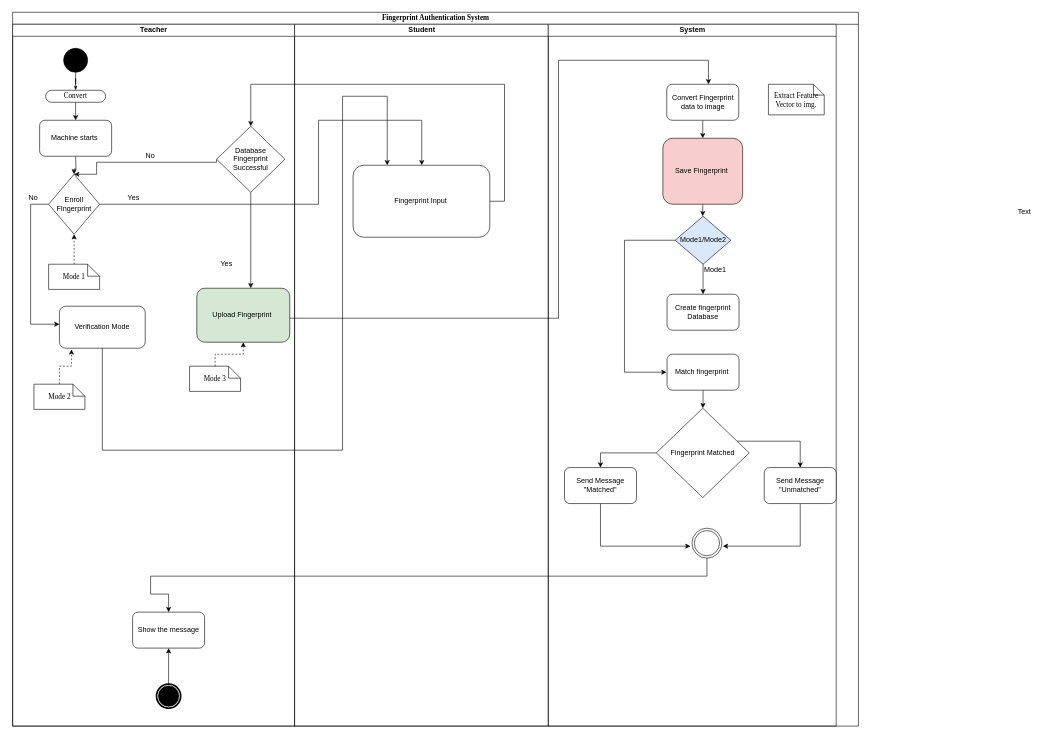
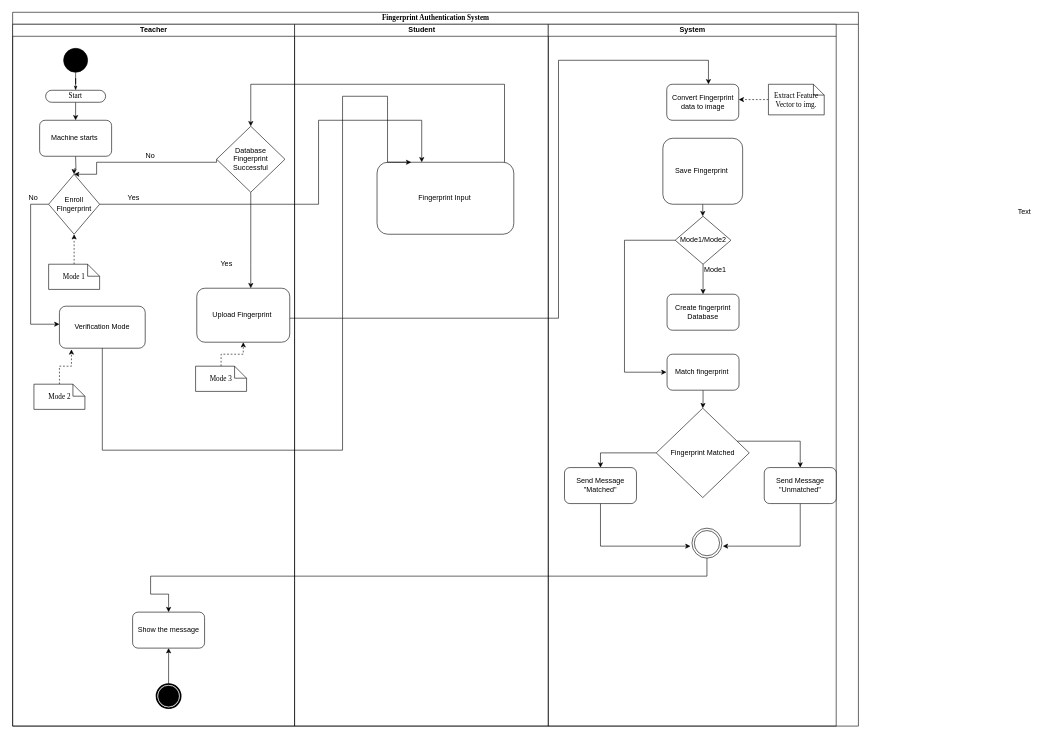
  <mxCell id="0" />
  <mxCell id="1" parent="0" />
  <mxCell id="2" value="Fingerprint Authentication System" style="swimlane;html=1;childLayout=stackLayout;startSize=20;rounded=0;shadow=0;comic=0;labelBackgroundColor=none;strokeColor=#000000;strokeWidth=1;fillColor=#ffffff;fontFamily=Verdana;fontSize=12;fontColor=#000000;align=center;" parent="1" vertex="1"><mxGeometry x="20" y="20" width="1410" height="1190" as="geometry" /></mxCell>
  <mxCell id="3" value="" style="edgeStyle=orthogonalEdgeStyle;rounded=0;orthogonalLoop=1;jettySize=auto;html=1;" edge="1" parent="2" source="33" target="23"><mxGeometry relative="1" as="geometry"><Array as="points"><mxPoint x="820" y="315" /><mxPoint x="820" y="120" /><mxPoint x="397" y="120" /></Array></mxGeometry></mxCell>
  <mxCell id="4" value="" style="edgeStyle=orthogonalEdgeStyle;rounded=0;orthogonalLoop=1;jettySize=auto;html=1;" edge="1" parent="2" source="24"><mxGeometry relative="1" as="geometry"><mxPoint x="1160" y="120" as="targetPoint" /><Array as="points"><mxPoint x="910" y="510" /><mxPoint x="910" y="80" /><mxPoint x="1160" y="80" /></Array></mxGeometry></mxCell>
  <mxCell id="5" value="Teacher" style="swimlane;html=1;startSize=20;" parent="2" vertex="1"><mxGeometry y="20" width="470" height="1170" as="geometry" /></mxCell>
  <mxCell id="6" value="" style="edgeStyle=orthogonalEdgeStyle;rounded=0;orthogonalLoop=1;jettySize=auto;html=1;dashed=1;" edge="1" parent="5" source="7" target="13"><mxGeometry relative="1" as="geometry"><mxPoint x="55" y="320" as="targetPoint" /></mxGeometry></mxCell>
  <mxCell id="7" value="Mode 1" style="shape=note;whiteSpace=wrap;html=1;rounded=0;shadow=0;comic=0;labelBackgroundColor=none;strokeColor=#000000;strokeWidth=1;fillColor=#ffffff;fontFamily=Verdana;fontSize=12;fontColor=#000000;align=center;size=20;" parent="5" vertex="1"><mxGeometry x="60" y="400" width="85" height="42" as="geometry" /></mxCell>
  <mxCell id="8" value="" style="ellipse;whiteSpace=wrap;html=1;rounded=0;shadow=0;comic=0;labelBackgroundColor=none;strokeColor=#000000;strokeWidth=1;fillColor=#000000;fontFamily=Verdana;fontSize=12;fontColor=#000000;align=center;" parent="5" vertex="1"><mxGeometry x="85" y="40" width="40" height="40" as="geometry" /></mxCell>
  <mxCell id="9" value="" style="edgeStyle=orthogonalEdgeStyle;rounded=0;orthogonalLoop=1;jettySize=auto;html=1;" edge="1" parent="5" source="10"><mxGeometry relative="1" as="geometry"><mxPoint x="105" y="160" as="targetPoint" /></mxGeometry></mxCell>
- <mxCell id="10" value="Convert" style="rounded=1;whiteSpace=wrap;html=1;shadow=0;comic=0;labelBackgroundColor=none;strokeColor=#000000;strokeWidth=1;fillColor=#ffffff;fontFamily=Verdana;fontSize=12;fontColor=#000000;align=center;arcSize=50;" parent="5" vertex="1"><mxGeometry x="55" y="110" width="100" height="20" as="geometry" /></mxCell>
+ <mxCell id="10" value="Start" style="rounded=1;whiteSpace=wrap;html=1;shadow=0;comic=0;labelBackgroundColor=none;strokeColor=#000000;strokeWidth=1;fillColor=#ffffff;fontFamily=Verdana;fontSize=12;fontColor=#000000;align=center;arcSize=50;" parent="5" vertex="1"><mxGeometry x="55" y="110" width="100" height="20" as="geometry" /></mxCell>
  <mxCell id="11" style="edgeStyle=orthogonalEdgeStyle;rounded=0;html=1;labelBackgroundColor=none;startArrow=none;startFill=0;startSize=5;endArrow=classicThin;endFill=1;endSize=5;jettySize=auto;orthogonalLoop=1;strokeColor=#000000;strokeWidth=1;fontFamily=Verdana;fontSize=12;fontColor=#000000;" parent="5" source="8" target="10" edge="1"><mxGeometry relative="1" as="geometry" /></mxCell>
  <mxCell id="12" value="" style="edgeStyle=orthogonalEdgeStyle;rounded=0;orthogonalLoop=1;jettySize=auto;html=1;" edge="1" parent="5" target="13"><mxGeometry relative="1" as="geometry"><mxPoint x="105" y="220" as="sourcePoint" /></mxGeometry></mxCell>
  <mxCell id="13" value="Enroll FIngerprint" style="rhombus;whiteSpace=wrap;html=1;direction=south;" vertex="1" parent="5"><mxGeometry x="60" y="250" width="85" height="100" as="geometry" /></mxCell>
  <mxCell id="14" value="Yes" style="text;html=1;resizable=0;points=[];autosize=1;align=left;verticalAlign=top;spacingTop=-4;" vertex="1" parent="5"><mxGeometry x="190" y="280" width="40" height="20" as="geometry" /></mxCell>
  <mxCell id="15" value="" style="edgeStyle=orthogonalEdgeStyle;rounded=0;orthogonalLoop=1;jettySize=auto;html=1;exitX=0.5;exitY=1;exitDx=0;exitDy=0;" edge="1" parent="5" source="13" target="18"><mxGeometry relative="1" as="geometry"><mxPoint x="40" y="500" as="targetPoint" /><Array as="points"><mxPoint x="30" y="300" /><mxPoint x="30" y="500" /></Array></mxGeometry></mxCell>
  <mxCell id="16" value="No" style="text;html=1;resizable=0;points=[];autosize=1;align=left;verticalAlign=top;spacingTop=-4;" vertex="1" parent="5"><mxGeometry x="25" y="280" width="30" height="20" as="geometry" /></mxCell>
  <mxCell id="17" value="&lt;span style=&quot;white-space: normal&quot;&gt;Machine starts&amp;nbsp;&lt;/span&gt;" style="rounded=1;whiteSpace=wrap;html=1;" vertex="1" parent="5"><mxGeometry x="45" y="160" width="120" height="60" as="geometry" /></mxCell>
  <mxCell id="18" value="Verification Mode" style="rounded=1;whiteSpace=wrap;html=1;" vertex="1" parent="5"><mxGeometry x="78" y="470" width="143" height="70" as="geometry" /></mxCell>
  <mxCell id="19" value="" style="edgeStyle=orthogonalEdgeStyle;rounded=0;orthogonalLoop=1;jettySize=auto;html=1;dashed=1;entryX=0.14;entryY=1.029;entryDx=0;entryDy=0;entryPerimeter=0;" edge="1" parent="5" source="20" target="18"><mxGeometry relative="1" as="geometry"><mxPoint x="100" y="550" as="targetPoint" /></mxGeometry></mxCell>
  <mxCell id="20" value="Mode 2" style="shape=note;whiteSpace=wrap;html=1;rounded=0;shadow=0;comic=0;labelBackgroundColor=none;strokeColor=#000000;strokeWidth=1;fillColor=#ffffff;fontFamily=Verdana;fontSize=12;fontColor=#000000;align=center;size=20;" vertex="1" parent="5"><mxGeometry x="35.5" y="600" width="85" height="42" as="geometry" /></mxCell>
  <mxCell id="21" value="" style="edgeStyle=orthogonalEdgeStyle;rounded=0;orthogonalLoop=1;jettySize=auto;html=1;exitX=0.5;exitY=1;exitDx=0;exitDy=0;entryX=0;entryY=0.5;entryDx=0;entryDy=0;" edge="1" parent="5" source="23" target="13"><mxGeometry relative="1" as="geometry"><mxPoint x="110" y="250" as="targetPoint" /><Array as="points"><mxPoint x="340" y="230" /><mxPoint x="140" y="230" /><mxPoint x="140" y="250" /></Array></mxGeometry></mxCell>
  <mxCell id="22" value="" style="edgeStyle=orthogonalEdgeStyle;rounded=0;orthogonalLoop=1;jettySize=auto;html=1;" edge="1" parent="5" source="23" target="24"><mxGeometry relative="1" as="geometry"><Array as="points"><mxPoint x="397" y="400" /><mxPoint x="397" y="400" /></Array></mxGeometry></mxCell>
  <mxCell id="23" value="Database Fingerprint&lt;br&gt;Successful" style="rhombus;whiteSpace=wrap;html=1;direction=south;" vertex="1" parent="5"><mxGeometry x="340" y="170" width="114" height="110" as="geometry" /></mxCell>
- <mxCell id="24" value="Upload Fingerprint&amp;nbsp;" style="rounded=1;whiteSpace=wrap;html=1;fillColor=#d5e8d4;" vertex="1" parent="5"><mxGeometry x="307" y="440" width="155" height="90" as="geometry" /></mxCell>
+ <mxCell id="24" value="Upload Fingerprint&amp;nbsp;" style="rounded=1;whiteSpace=wrap;html=1;" vertex="1" parent="5"><mxGeometry x="307" y="440" width="155" height="90" as="geometry" /></mxCell>
  <mxCell id="25" value="Yes" style="text;html=1;resizable=0;points=[];autosize=1;align=left;verticalAlign=top;spacingTop=-4;" vertex="1" parent="5"><mxGeometry x="344.5" y="390" width="40" height="20" as="geometry" /></mxCell>
  <mxCell id="26" value="" style="edgeStyle=orthogonalEdgeStyle;rounded=0;orthogonalLoop=1;jettySize=auto;html=1;dashed=1;" edge="1" parent="5" source="27" target="24"><mxGeometry relative="1" as="geometry" /></mxCell>
- <mxCell id="27" value="Mode 3" style="shape=note;whiteSpace=wrap;html=1;rounded=0;shadow=0;comic=0;labelBackgroundColor=none;strokeColor=#000000;strokeWidth=1;fillColor=#ffffff;fontFamily=Verdana;fontSize=12;fontColor=#000000;align=center;size=20;direction=east;" vertex="1" parent="5"><mxGeometry x="295" y="570" width="85" height="42" as="geometry" /></mxCell>
+ <mxCell id="27" value="Mode 3" style="shape=note;whiteSpace=wrap;html=1;rounded=0;shadow=0;comic=0;labelBackgroundColor=none;strokeColor=#000000;strokeWidth=1;fillColor=#ffffff;fontFamily=Verdana;fontSize=12;fontColor=#000000;align=center;size=20;direction=east;" vertex="1" parent="5"><mxGeometry x="305" y="570" width="85" height="42" as="geometry" /></mxCell>
  <mxCell id="28" value="Show the message" style="rounded=1;whiteSpace=wrap;html=1;" vertex="1" parent="5"><mxGeometry x="200" y="980" width="120" height="60" as="geometry" /></mxCell>
  <mxCell id="29" value="" style="edgeStyle=orthogonalEdgeStyle;rounded=0;orthogonalLoop=1;jettySize=auto;html=1;" edge="1" parent="5" source="30" target="28"><mxGeometry relative="1" as="geometry" /></mxCell>
  <mxCell id="30" value="" style="shape=mxgraph.bpmn.shape;html=1;verticalLabelPosition=bottom;labelBackgroundColor=#ffffff;verticalAlign=top;perimeter=ellipsePerimeter;outline=end;symbol=terminate;rounded=0;shadow=0;comic=0;strokeColor=#000000;strokeWidth=1;fillColor=#ffffff;fontFamily=Verdana;fontSize=12;fontColor=#000000;align=center;" parent="5" vertex="1"><mxGeometry x="240" y="1100" width="40" height="40" as="geometry" /></mxCell>
  <mxCell id="31" value="No" style="text;html=1;resizable=0;points=[];autosize=1;align=left;verticalAlign=top;spacingTop=-4;" vertex="1" parent="5"><mxGeometry x="220" y="210" width="30" height="20" as="geometry" /></mxCell>
  <mxCell id="32" value="Student" style="swimlane;html=1;startSize=20;" parent="2" vertex="1"><mxGeometry x="470" y="20" width="423" height="1170" as="geometry" /></mxCell>
- <mxCell id="33" value="Fingerprint Input&amp;nbsp;" style="rounded=1;whiteSpace=wrap;html=1;direction=west;" vertex="1" parent="32"><mxGeometry x="97.5" y="235" width="228" height="120" as="geometry" /></mxCell>
+ <mxCell id="33" value="Fingerprint Input&amp;nbsp;" style="rounded=1;whiteSpace=wrap;html=1;direction=west;" vertex="1" parent="32"><mxGeometry x="137.5" y="230" width="228" height="120" as="geometry" /></mxCell>
  <mxCell id="34" value="" style="edgeStyle=orthogonalEdgeStyle;rounded=0;orthogonalLoop=1;jettySize=auto;html=1;entryX=0.75;entryY=1;entryDx=0;entryDy=0;" edge="1" parent="2" source="18" target="33"><mxGeometry relative="1" as="geometry"><mxPoint x="600" y="150" as="targetPoint" /><Array as="points"><mxPoint x="150" y="730" /><mxPoint x="550" y="730" /><mxPoint x="550" y="140" /><mxPoint x="625" y="140" /></Array></mxGeometry></mxCell>
  <mxCell id="35" value="" style="edgeStyle=orthogonalEdgeStyle;rounded=0;orthogonalLoop=1;jettySize=auto;html=1;" edge="1" parent="2" source="13" target="33"><mxGeometry relative="1" as="geometry"><mxPoint x="670" y="180" as="targetPoint" /><Array as="points"><mxPoint x="510" y="320" /><mxPoint x="510" y="180" /><mxPoint x="682" y="180" /></Array></mxGeometry></mxCell>
  <mxCell id="36" value="System" style="swimlane;html=1;startSize=20;" parent="2" vertex="1"><mxGeometry x="893" y="20" width="480" height="1170" as="geometry" /></mxCell>
- <mxCell id="37" value="" style="edgeStyle=orthogonalEdgeStyle;rounded=0;orthogonalLoop=1;jettySize=auto;html=1;" edge="1" parent="36" source="38" target="40"><mxGeometry relative="1" as="geometry"><Array as="points"><mxPoint x="258" y="210" /><mxPoint x="258" y="210" /></Array></mxGeometry></mxCell>
  <mxCell id="38" value="Convert Fingerprint data to image" style="rounded=1;whiteSpace=wrap;html=1;" vertex="1" parent="36"><mxGeometry x="197.5" y="100" width="120" height="60" as="geometry" /></mxCell>
  <mxCell id="39" value="" style="edgeStyle=orthogonalEdgeStyle;rounded=0;orthogonalLoop=1;jettySize=auto;html=1;" edge="1" parent="36" source="40" target="56"><mxGeometry relative="1" as="geometry" /></mxCell>
- <mxCell id="40" value="Save Fingerprint&amp;nbsp;" style="rounded=1;whiteSpace=wrap;html=1;fillColor=#f8cecc;" vertex="1" parent="36"><mxGeometry x="191" y="190" width="133" height="110" as="geometry" /></mxCell>
+ <mxCell id="40" value="Save Fingerprint&amp;nbsp;" style="rounded=1;whiteSpace=wrap;html=1;" vertex="1" parent="36"><mxGeometry x="191" y="190" width="133" height="110" as="geometry" /></mxCell>
  <mxCell id="41" value="Create fingerprint Database" style="rounded=1;whiteSpace=wrap;html=1;" vertex="1" parent="36"><mxGeometry x="198" y="450" width="120" height="60" as="geometry" /></mxCell>
+ <mxCell id="42" value="" style="edgeStyle=orthogonalEdgeStyle;rounded=0;orthogonalLoop=1;jettySize=auto;html=1;dashed=1;" edge="1" parent="36" source="43" target="38"><mxGeometry relative="1" as="geometry"><Array as="points"><mxPoint x="327" y="126" /><mxPoint x="327" y="126" /></Array></mxGeometry></mxCell>
  <mxCell id="43" value="Extract Feature Vector to img." style="shape=note;whiteSpace=wrap;html=1;rounded=0;shadow=0;comic=0;labelBackgroundColor=none;strokeColor=#000000;strokeWidth=1;fillColor=#ffffff;fontFamily=Verdana;fontSize=12;fontColor=#000000;align=center;size=18;" vertex="1" parent="36"><mxGeometry x="367" y="100" width="93" height="51" as="geometry" /></mxCell>
  <mxCell id="44" value="" style="edgeStyle=orthogonalEdgeStyle;rounded=0;orthogonalLoop=1;jettySize=auto;html=1;" edge="1" parent="36" source="45" target="48"><mxGeometry relative="1" as="geometry" /></mxCell>
  <mxCell id="45" value="Match fingerprint&amp;nbsp;" style="rounded=1;whiteSpace=wrap;html=1;" vertex="1" parent="36"><mxGeometry x="198" y="550" width="120" height="60" as="geometry" /></mxCell>
  <mxCell id="46" value="" style="edgeStyle=orthogonalEdgeStyle;rounded=0;orthogonalLoop=1;jettySize=auto;html=1;entryX=0.5;entryY=0;entryDx=0;entryDy=0;" edge="1" parent="36" source="48" target="50"><mxGeometry relative="1" as="geometry"><mxPoint x="107" y="694.5" as="targetPoint" /></mxGeometry></mxCell>
  <mxCell id="47" value="" style="edgeStyle=orthogonalEdgeStyle;rounded=0;orthogonalLoop=1;jettySize=auto;html=1;entryX=0.5;entryY=0;entryDx=0;entryDy=0;" edge="1" parent="36" source="48" target="52"><mxGeometry relative="1" as="geometry"><mxPoint x="427" y="695" as="targetPoint" /><Array as="points"><mxPoint x="420" y="695" /></Array></mxGeometry></mxCell>
  <mxCell id="48" value="Fingerprint Matched" style="rhombus;whiteSpace=wrap;html=1;" vertex="1" parent="36"><mxGeometry x="180" y="640" width="155" height="149" as="geometry" /></mxCell>
  <mxCell id="49" value="" style="edgeStyle=orthogonalEdgeStyle;rounded=0;orthogonalLoop=1;jettySize=auto;html=1;" edge="1" parent="36" source="50"><mxGeometry relative="1" as="geometry"><mxPoint x="237" y="870" as="targetPoint" /><Array as="points"><mxPoint x="87" y="870" /><mxPoint x="237" y="870" /></Array></mxGeometry></mxCell>
  <mxCell id="50" value="Send Message &quot;Matched&quot;" style="rounded=1;whiteSpace=wrap;html=1;" vertex="1" parent="36"><mxGeometry x="27" y="739" width="120" height="60" as="geometry" /></mxCell>
  <mxCell id="51" value="" style="edgeStyle=orthogonalEdgeStyle;rounded=0;orthogonalLoop=1;jettySize=auto;html=1;" edge="1" parent="36" source="52"><mxGeometry relative="1" as="geometry"><mxPoint x="291" y="870" as="targetPoint" /><Array as="points"><mxPoint x="420" y="870" /><mxPoint x="291" y="870" /></Array></mxGeometry></mxCell>
  <mxCell id="52" value="Send Message &quot;Unmatched&quot;" style="rounded=1;whiteSpace=wrap;html=1;" vertex="1" parent="36"><mxGeometry x="360" y="739" width="120" height="60" as="geometry" /></mxCell>
  <mxCell id="53" value="" style="ellipse;shape=doubleEllipse;whiteSpace=wrap;html=1;aspect=fixed;" vertex="1" parent="36"><mxGeometry x="239.5" y="840" width="50" height="50" as="geometry" /></mxCell>
  <mxCell id="54" value="" style="edgeStyle=orthogonalEdgeStyle;rounded=0;orthogonalLoop=1;jettySize=auto;html=1;" edge="1" parent="36" source="56" target="41"><mxGeometry relative="1" as="geometry" /></mxCell>
  <mxCell id="55" value="" style="edgeStyle=orthogonalEdgeStyle;rounded=0;orthogonalLoop=1;jettySize=auto;html=1;" edge="1" parent="36" source="56"><mxGeometry relative="1" as="geometry"><mxPoint x="197" y="580" as="targetPoint" /><Array as="points"><mxPoint x="127" y="360" /><mxPoint x="127" y="580" /></Array></mxGeometry></mxCell>
- <mxCell id="56" value="Mode1/Mode2" style="rhombus;whiteSpace=wrap;html=1;fillColor=#dae8fc;" vertex="1" parent="36"><mxGeometry x="211.5" y="320" width="93" height="80" as="geometry" /></mxCell>
+ <mxCell id="56" value="Mode1/Mode2" style="rhombus;whiteSpace=wrap;html=1;" vertex="1" parent="36"><mxGeometry x="211.5" y="320" width="93" height="80" as="geometry" /></mxCell>
  <mxCell id="57" value="Mode1" style="text;html=1;resizable=0;points=[];autosize=1;align=left;verticalAlign=top;spacingTop=-4;" vertex="1" parent="36"><mxGeometry x="258" y="400" width="50" height="20" as="geometry" /></mxCell>
  <mxCell id="58" value="" style="edgeStyle=orthogonalEdgeStyle;rounded=0;orthogonalLoop=1;jettySize=auto;html=1;entryX=0.5;entryY=0;entryDx=0;entryDy=0;" edge="1" parent="2" source="53" target="28"><mxGeometry relative="1" as="geometry"><mxPoint x="260" y="970" as="targetPoint" /><Array as="points"><mxPoint x="1158" y="940" /><mxPoint x="230" y="940" /><mxPoint x="230" y="970" /><mxPoint x="260" y="970" /></Array></mxGeometry></mxCell>
  <mxCell id="59" value="Text" style="text;html=1;resizable=0;points=[];autosize=1;align=left;verticalAlign=top;spacingTop=-4;" vertex="1" parent="1"><mxGeometry x="1694" y="342" width="40" height="20" as="geometry" /></mxCell>
